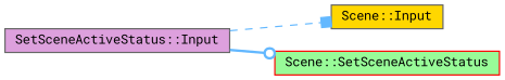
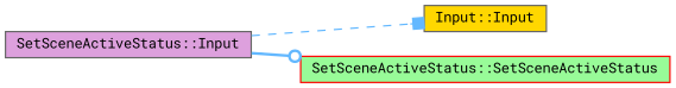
  digraph {
    fontname="Roboto Mono"
    rankdir=LR
    node [color=gray40 fontname="Roboto Mono" fontsize=10 shape=box style=filled]
    edge [color=steelblue1 fontname="Roboto Mono" fontsize=10 labelfontname=Helvetica labelfontsize=10]
    n1 [fillcolor=plum fontcolor=black height=0.2 label="SetSceneActiveStatus::Input" width=0.4]
-   n2 [fillcolor=gold height=0.2 label="Scene::Input" width=0.4]
-   n3 [color=red fillcolor=palegreen height=0.2 label="Scene::SetSceneActiveStatus" width=0.4]
+   n2 [fillcolor=gold height=0.2 label="Input::Input" width=0.4]
+   n3 [color=red fillcolor=palegreen height=0.2 label="SetSceneActiveStatus::SetSceneActiveStatus" width=0.4]
    n1 -> n2 [arrowhead=box style=dashed]
    n1 -> n3 [arrowhead=odot style=bold]
  }
